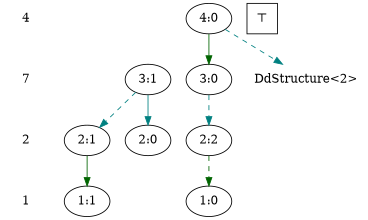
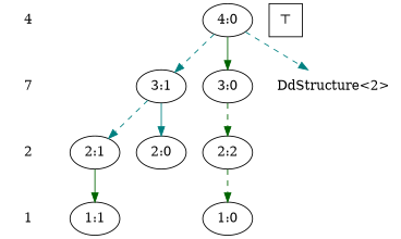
  digraph {
    edge [style=dashed color=teal]
    n1 [label=4 shape=none]
    n2 [label="4:0"]
    n3 [label=7 shape=none]
    n4 [label="3:1"]
    n5 [label="3:0"]
    n6 [label=2 shape=none]
    n7 [label="2:1"]
    n8 [label="2:0"]
    n9 [label="2:2"]
    n10 [label=1 shape=none]
    n11 [label="1:0"]
    n12 [label="1:1"]
    n13 [label="DdStructure<2>" shape=none]
    n14 [label="⊤" shape=square]
    subgraph sub_1 {
      rank=same
      n1
      n2
    }
    subgraph sub_2 {
      rank=same
      n3
      n4
      n5
    }
    subgraph sub_3 {
      rank=same
      n6
      n7
      n8
      n9
    }
    subgraph sub_4 {
      rank=same
      n10
      n11
      n12
    }
    n1 -> n3 [style=invis color=""]
+   n2 -> n4
    n2 -> n5 [color=darkgreen style=solid]
    n2 -> n13
    n3 -> n6 [style=invis color=""]
    n4 -> n7
    n4 -> n8 [style=solid]
-   n5 -> n9
+   n5 -> n9 [color=darkgreen]
    n6 -> n10 [style=invis color=""]
    n7 -> n12 [color=darkgreen style=solid]
    n9 -> n11 [color=darkgreen]
  }
